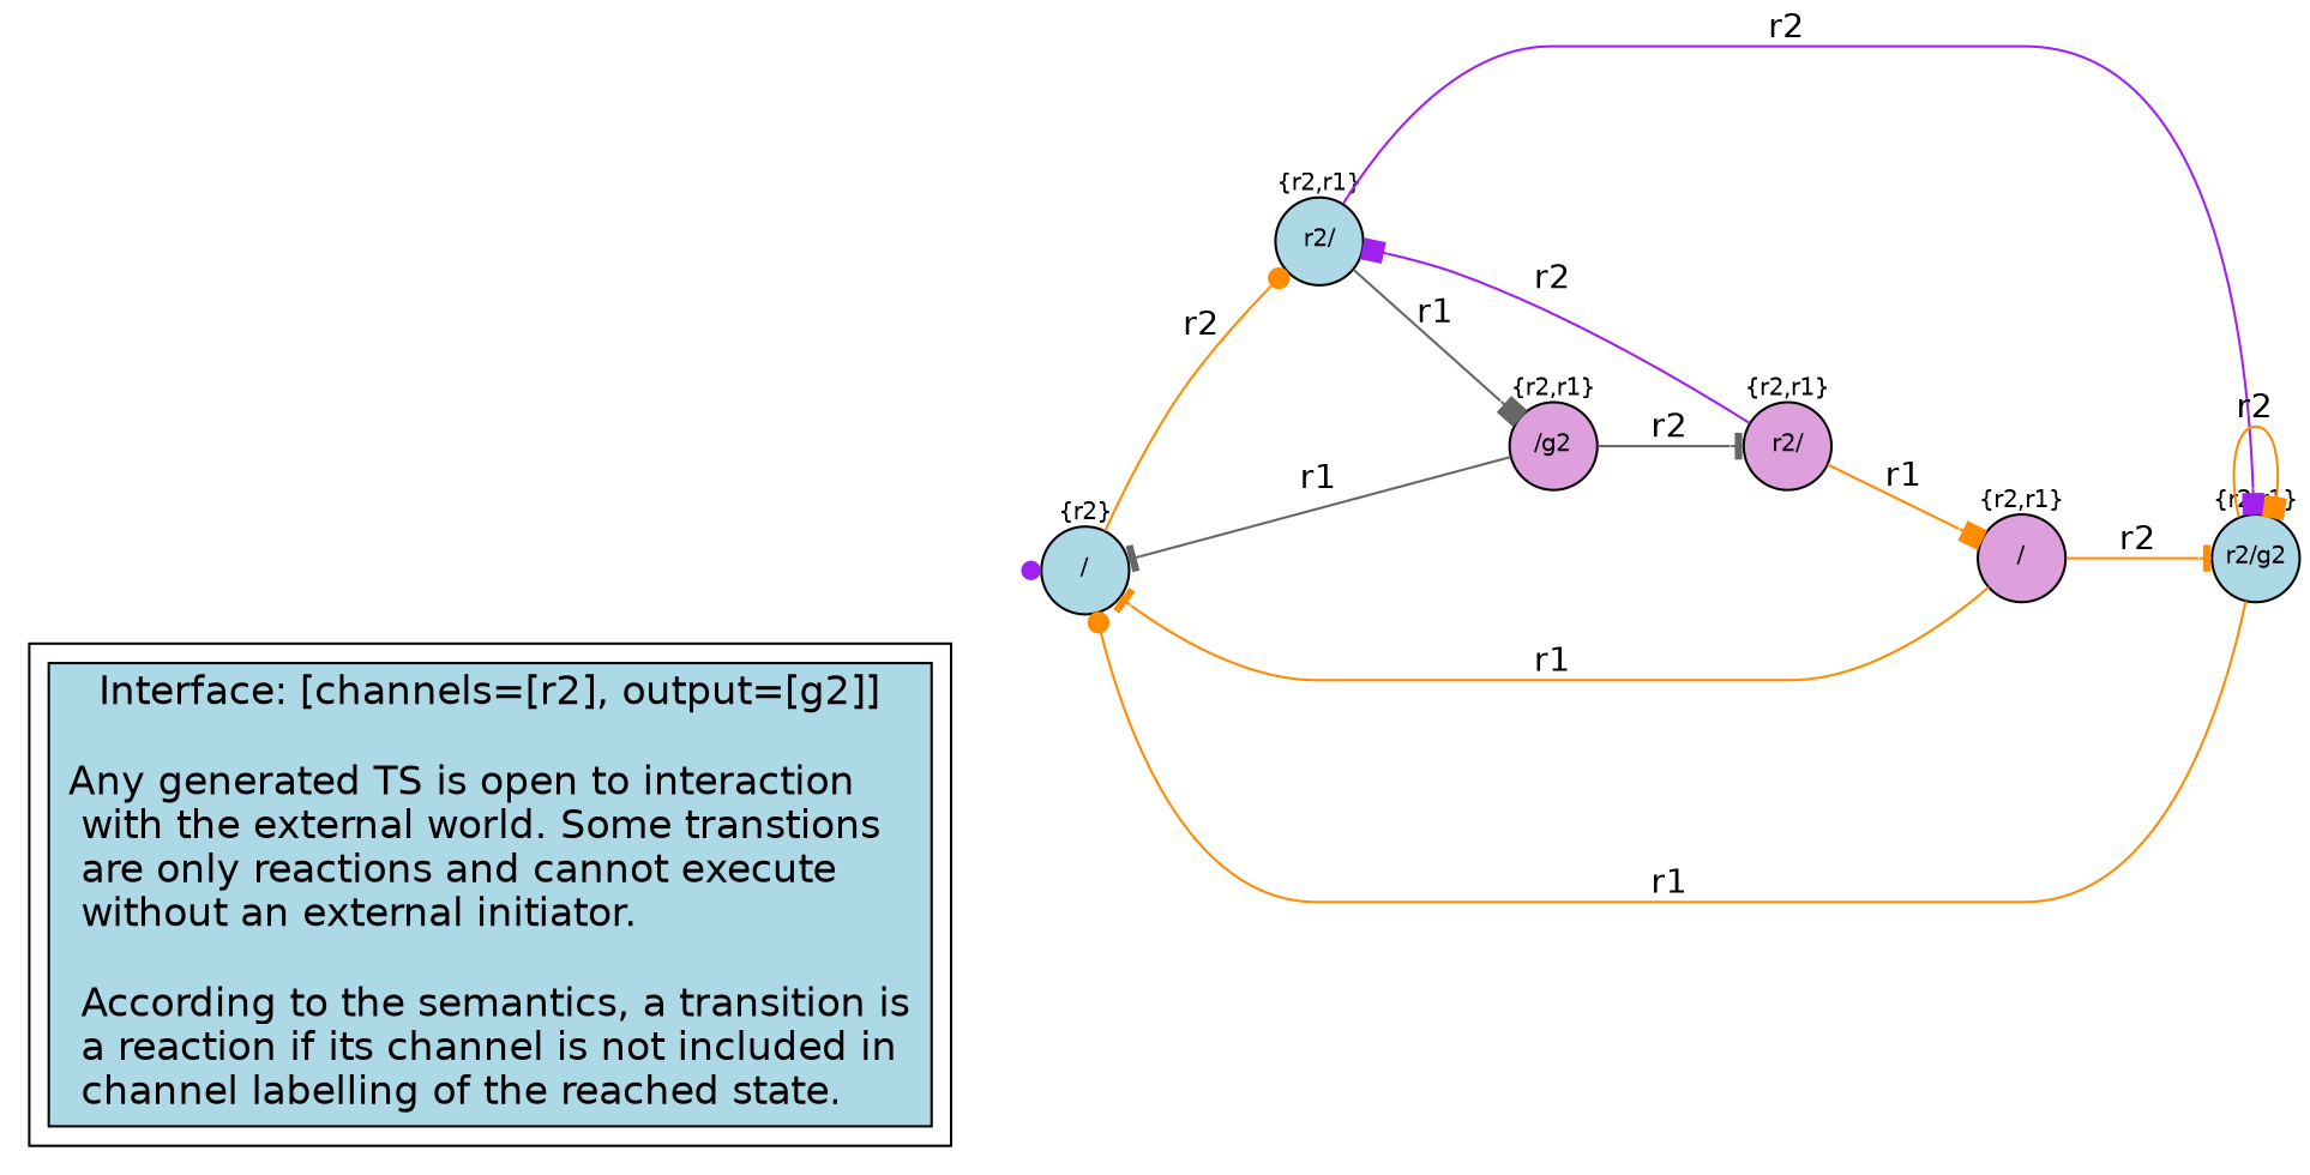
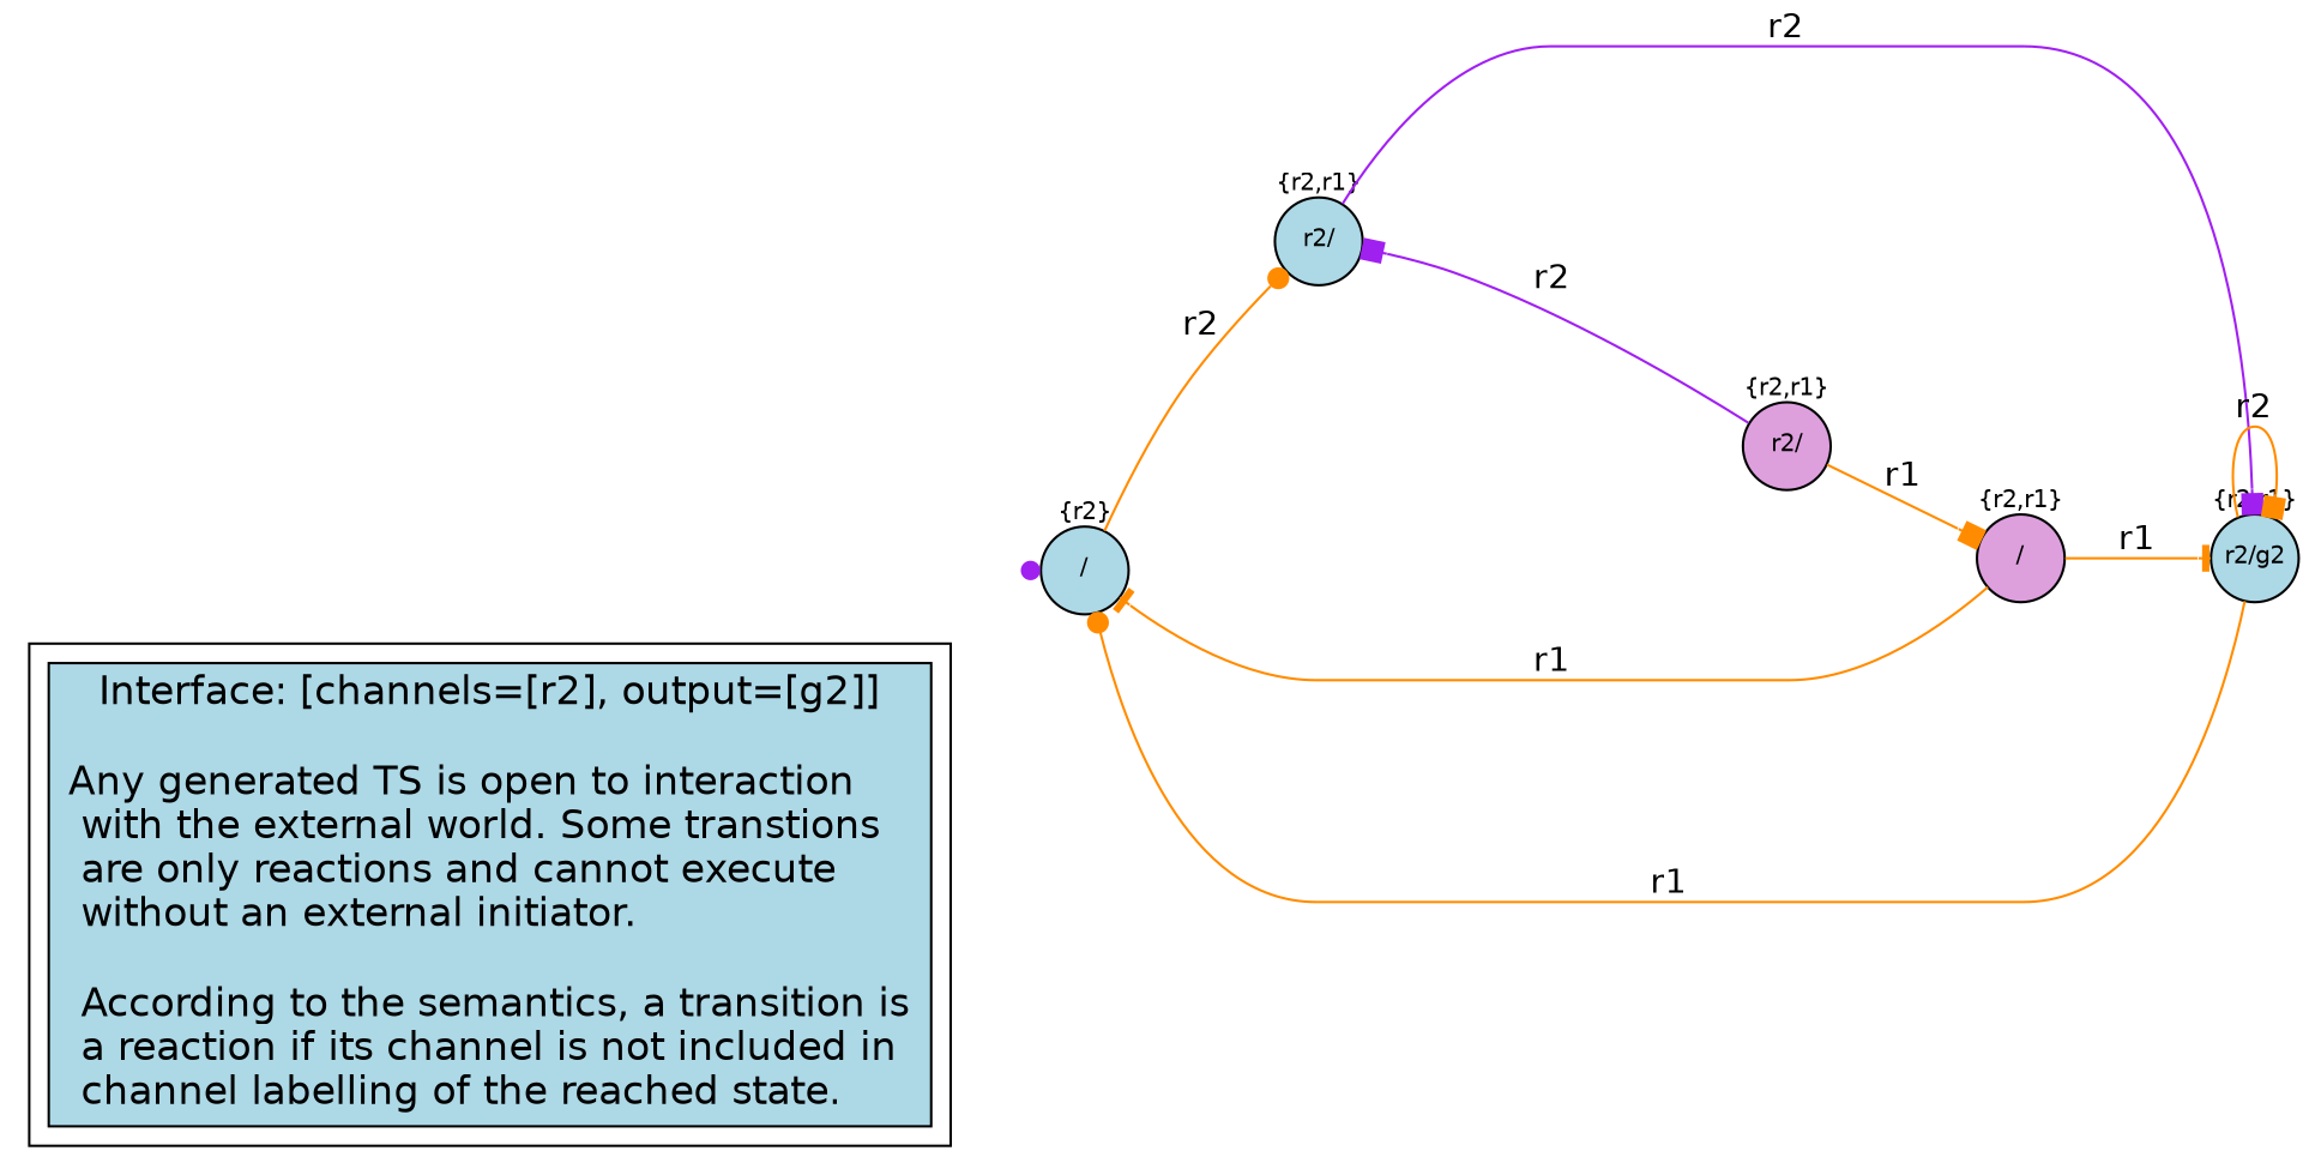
  digraph {
    fontname="DejaVu Sans"
    nodesep=0.5
    rankdir=LR
    ranksep=.6
    node [fillcolor=lightblue fontname="DejaVu Sans" fontsize=10 shape=circle style=filled fixedsize=true]
    edge [arrowhead=box color=darkorange fontname="DejaVu Sans"]
    n1 [fontsize=16 label="Interface: [channels=[r2], output=[g2]]\n\nAny generated TS is open to interaction\l with the external world. Some transtions\l are only reactions and cannot execute\l without an external initiator.\l\l According to the semantics, a transition is\l a reaction if its channel is not included in\l channel labelling of the reached state.\l" shape=box fixedsize=""]
    init [shape=point style=invis fillcolor=""]
    n3 [label="{r2}\n\n/\n\n\n"]
    n4 [label="{r2,r1}\n\nr2/\n\n\n"]
-   n5 [fillcolor=plum label="{r2,r1}\n\n/g2\n\n\n"]
    n6 [fillcolor=plum label="{r2,r1}\n\nr2/\n\n\n"]
    n7 [fillcolor=plum label="{r2,r1}\n\n/\n\n\n"]
    n8 [label="{r2,r1}\n\nr2/g2\n\n\n"]
    subgraph cluster_1 {
      n1
    }
    init -> n3 [arrowhead=dot color=purple penwidth=0]
    n3 -> n4 [arrowhead=dot label=r2]
-   n4 -> n5 [color=gray40 label=r1]
    n4 -> n8 [color=purple label=r2]
-   n5 -> n3 [arrowhead=tee color=gray40 label=r1]
-   n5 -> n6 [arrowhead=tee color=gray40 label=r2]
    n6 -> n4 [color=purple label=r2]
    n6 -> n7 [label=r1]
    n7 -> n3 [arrowhead=tee label=r1]
-   n7 -> n8 [arrowhead=tee label=r2]
+   n7 -> n8 [arrowhead=tee label=r1]
    n8 -> n3 [arrowhead=dot label=r1]
    n8 -> n8 [label=r2]
  }
